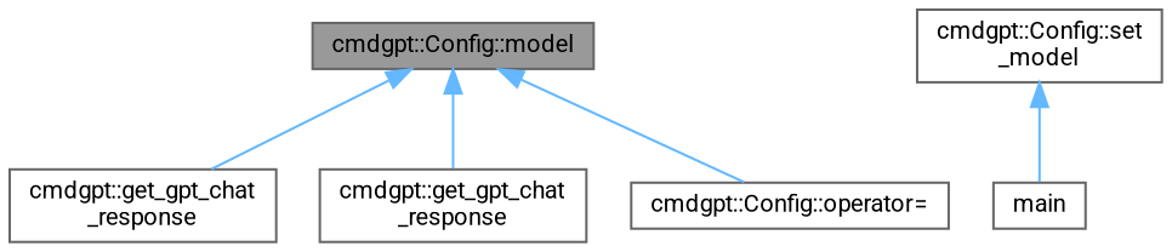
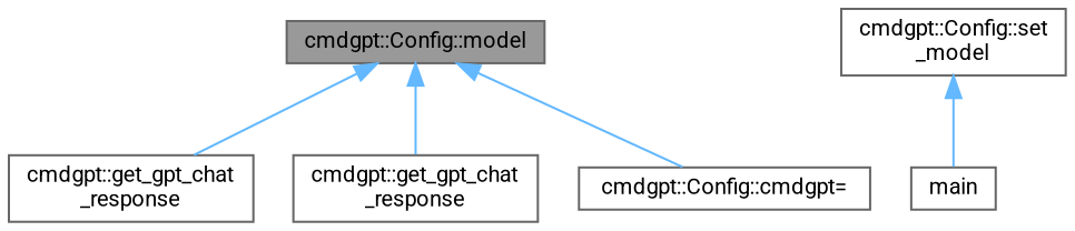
  digraph {
    fontname=Roboto
    rankdir=TB
    node [color=grey40 fillcolor=white fontname=Roboto fontsize=10 shape=box style=filled]
    edge [color=steelblue1 dir=back fontname=Roboto fontsize=10 labelfontname=Helvetica labelfontsize=10 style=solid]
    n1 [color=gray40 fillcolor=grey60 fontcolor=black height=0.2 label="cmdgpt::Config::model" width=0.4]
    n2 [height=0.2 label="cmdgpt::get_gpt_chat\l_response" width=0.4]
    n3 [height=0.2 label="cmdgpt::get_gpt_chat\l_response" width=0.4]
-   n4 [height=0.2 label="cmdgpt::Config::operator=" width=0.4]
+   n4 [height=0.2 label="cmdgpt::Config::cmdgpt=" width=0.4]
    n5 [height=0.2 label="cmdgpt::Config::set\l_model" width=0.4]
    n6 [height=0.2 label=main width=0.4]
    n1 -> n2
    n1 -> n3
    n1 -> n4
    n5 -> n6
  }
